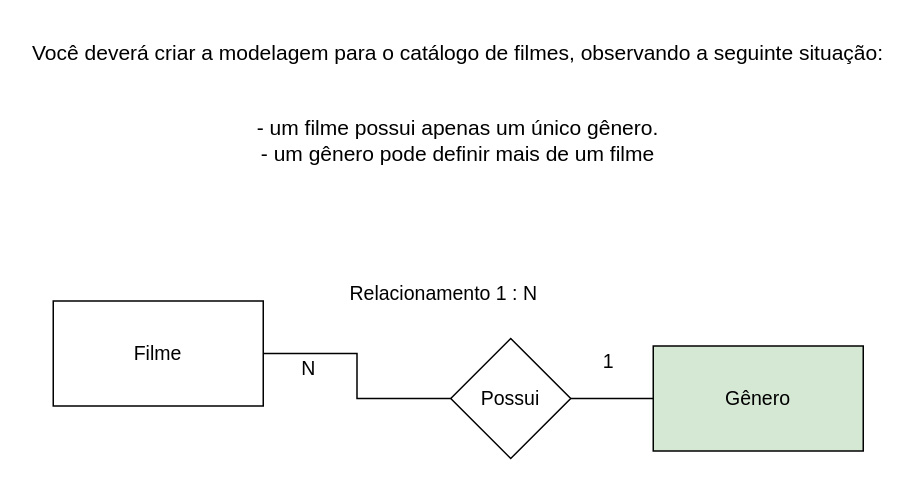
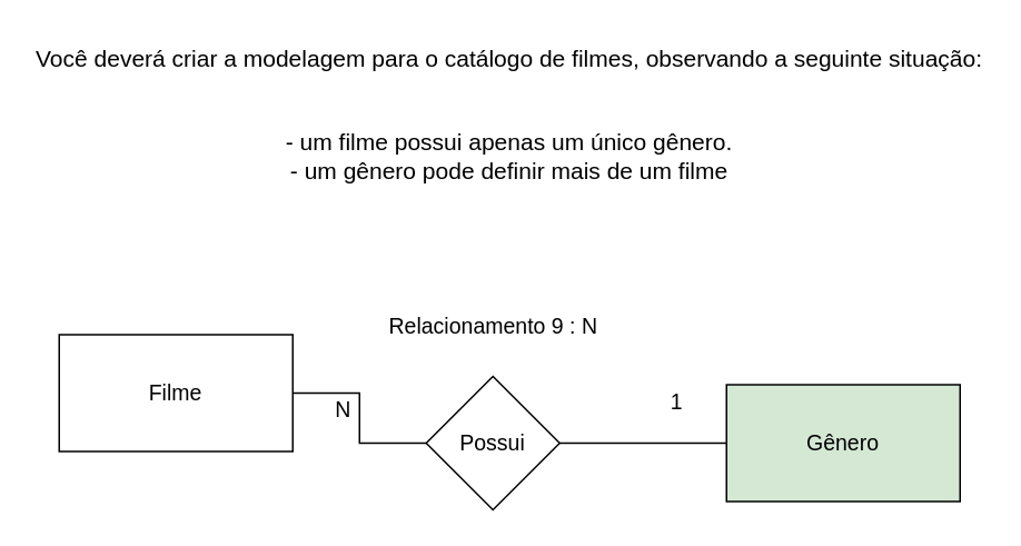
  <mxCell id="0" />
  <mxCell id="1" parent="0" />
  <mxCell id="2" value="Você deverá criar a modelagem para o catálogo de filmes, observando a seguinte situação:&#10;&#10;&#10;- um filme possui apenas um único gênero.&#10;- um gênero pode definir mais de um filme" style="text;whiteSpace=wrap;align=center;fontSize=14;" parent="1" vertex="1"><mxGeometry x="20" y="20" width="570" height="110" as="geometry" /></mxCell>
  <mxCell id="3" value="&lt;font style=&quot;font-size: 13px;&quot;&gt;Filme&lt;/font&gt;" style="rounded=0;whiteSpace=wrap;html=1;" parent="1" vertex="1"><mxGeometry x="35" y="200" width="140" height="70" as="geometry" /></mxCell>
  <mxCell id="4" value="&lt;font style=&quot;font-size: 13px;&quot;&gt;Gênero&lt;/font&gt;" style="rounded=0;whiteSpace=wrap;html=1;fillColor=#d5e8d4;" parent="1" vertex="1"><mxGeometry x="435" y="230" width="140" height="70" as="geometry" /></mxCell>
  <mxCell id="5" style="edgeStyle=orthogonalEdgeStyle;rounded=0;orthogonalLoop=1;jettySize=auto;html=1;exitX=0;exitY=0.5;exitDx=0;exitDy=0;endArrow=none;endFill=0;" parent="1" source="7" target="3" edge="1"><mxGeometry relative="1" as="geometry" /></mxCell>
  <mxCell id="6" style="edgeStyle=orthogonalEdgeStyle;rounded=0;orthogonalLoop=1;jettySize=auto;html=1;entryX=0;entryY=0.5;entryDx=0;entryDy=0;endArrow=none;endFill=0;" parent="1" source="7" target="4" edge="1"><mxGeometry relative="1" as="geometry" /></mxCell>
- <mxCell id="7" value="&lt;font style=&quot;font-size: 13px;&quot;&gt;Possui&lt;/font&gt;" style="rhombus;whiteSpace=wrap;html=1;" parent="1" vertex="1"><mxGeometry x="300" y="225" width="80" height="80" as="geometry" /></mxCell>
+ <mxCell id="7" value="&lt;font style=&quot;font-size: 13px;&quot;&gt;Possui&lt;/font&gt;" style="rhombus;whiteSpace=wrap;html=1;" parent="1" vertex="1"><mxGeometry x="255" y="225" width="80" height="80" as="geometry" /></mxCell>
  <mxCell id="8" value="N" style="text;html=1;align=center;verticalAlign=middle;resizable=0;points=[];autosize=1;strokeColor=none;fillColor=none;fontSize=13;" parent="1" vertex="1"><mxGeometry x="190" y="230" width="30" height="30" as="geometry" /></mxCell>
  <mxCell id="9" value="1" style="text;html=1;align=center;verticalAlign=middle;resizable=0;points=[];autosize=1;strokeColor=none;fillColor=none;fontSize=13;" parent="1" vertex="1"><mxGeometry x="390" y="225" width="30" height="30" as="geometry" /></mxCell>
- <mxCell id="10" value="&lt;font style=&quot;font-size: 13px;&quot;&gt;Relacionamento 1 : N&lt;/font&gt;" style="text;html=1;align=center;verticalAlign=middle;resizable=0;points=[];autosize=1;strokeColor=none;fillColor=none;" parent="1" vertex="1"><mxGeometry x="220" y="180" width="150" height="30" as="geometry" /></mxCell>
+ <mxCell id="10" value="&lt;font style=&quot;font-size: 13px;&quot;&gt;Relacionamento 9 : N&lt;/font&gt;" style="text;html=1;align=center;verticalAlign=middle;resizable=0;points=[];autosize=1;strokeColor=none;fillColor=none;" parent="1" vertex="1"><mxGeometry x="220" y="180" width="150" height="30" as="geometry" /></mxCell>
